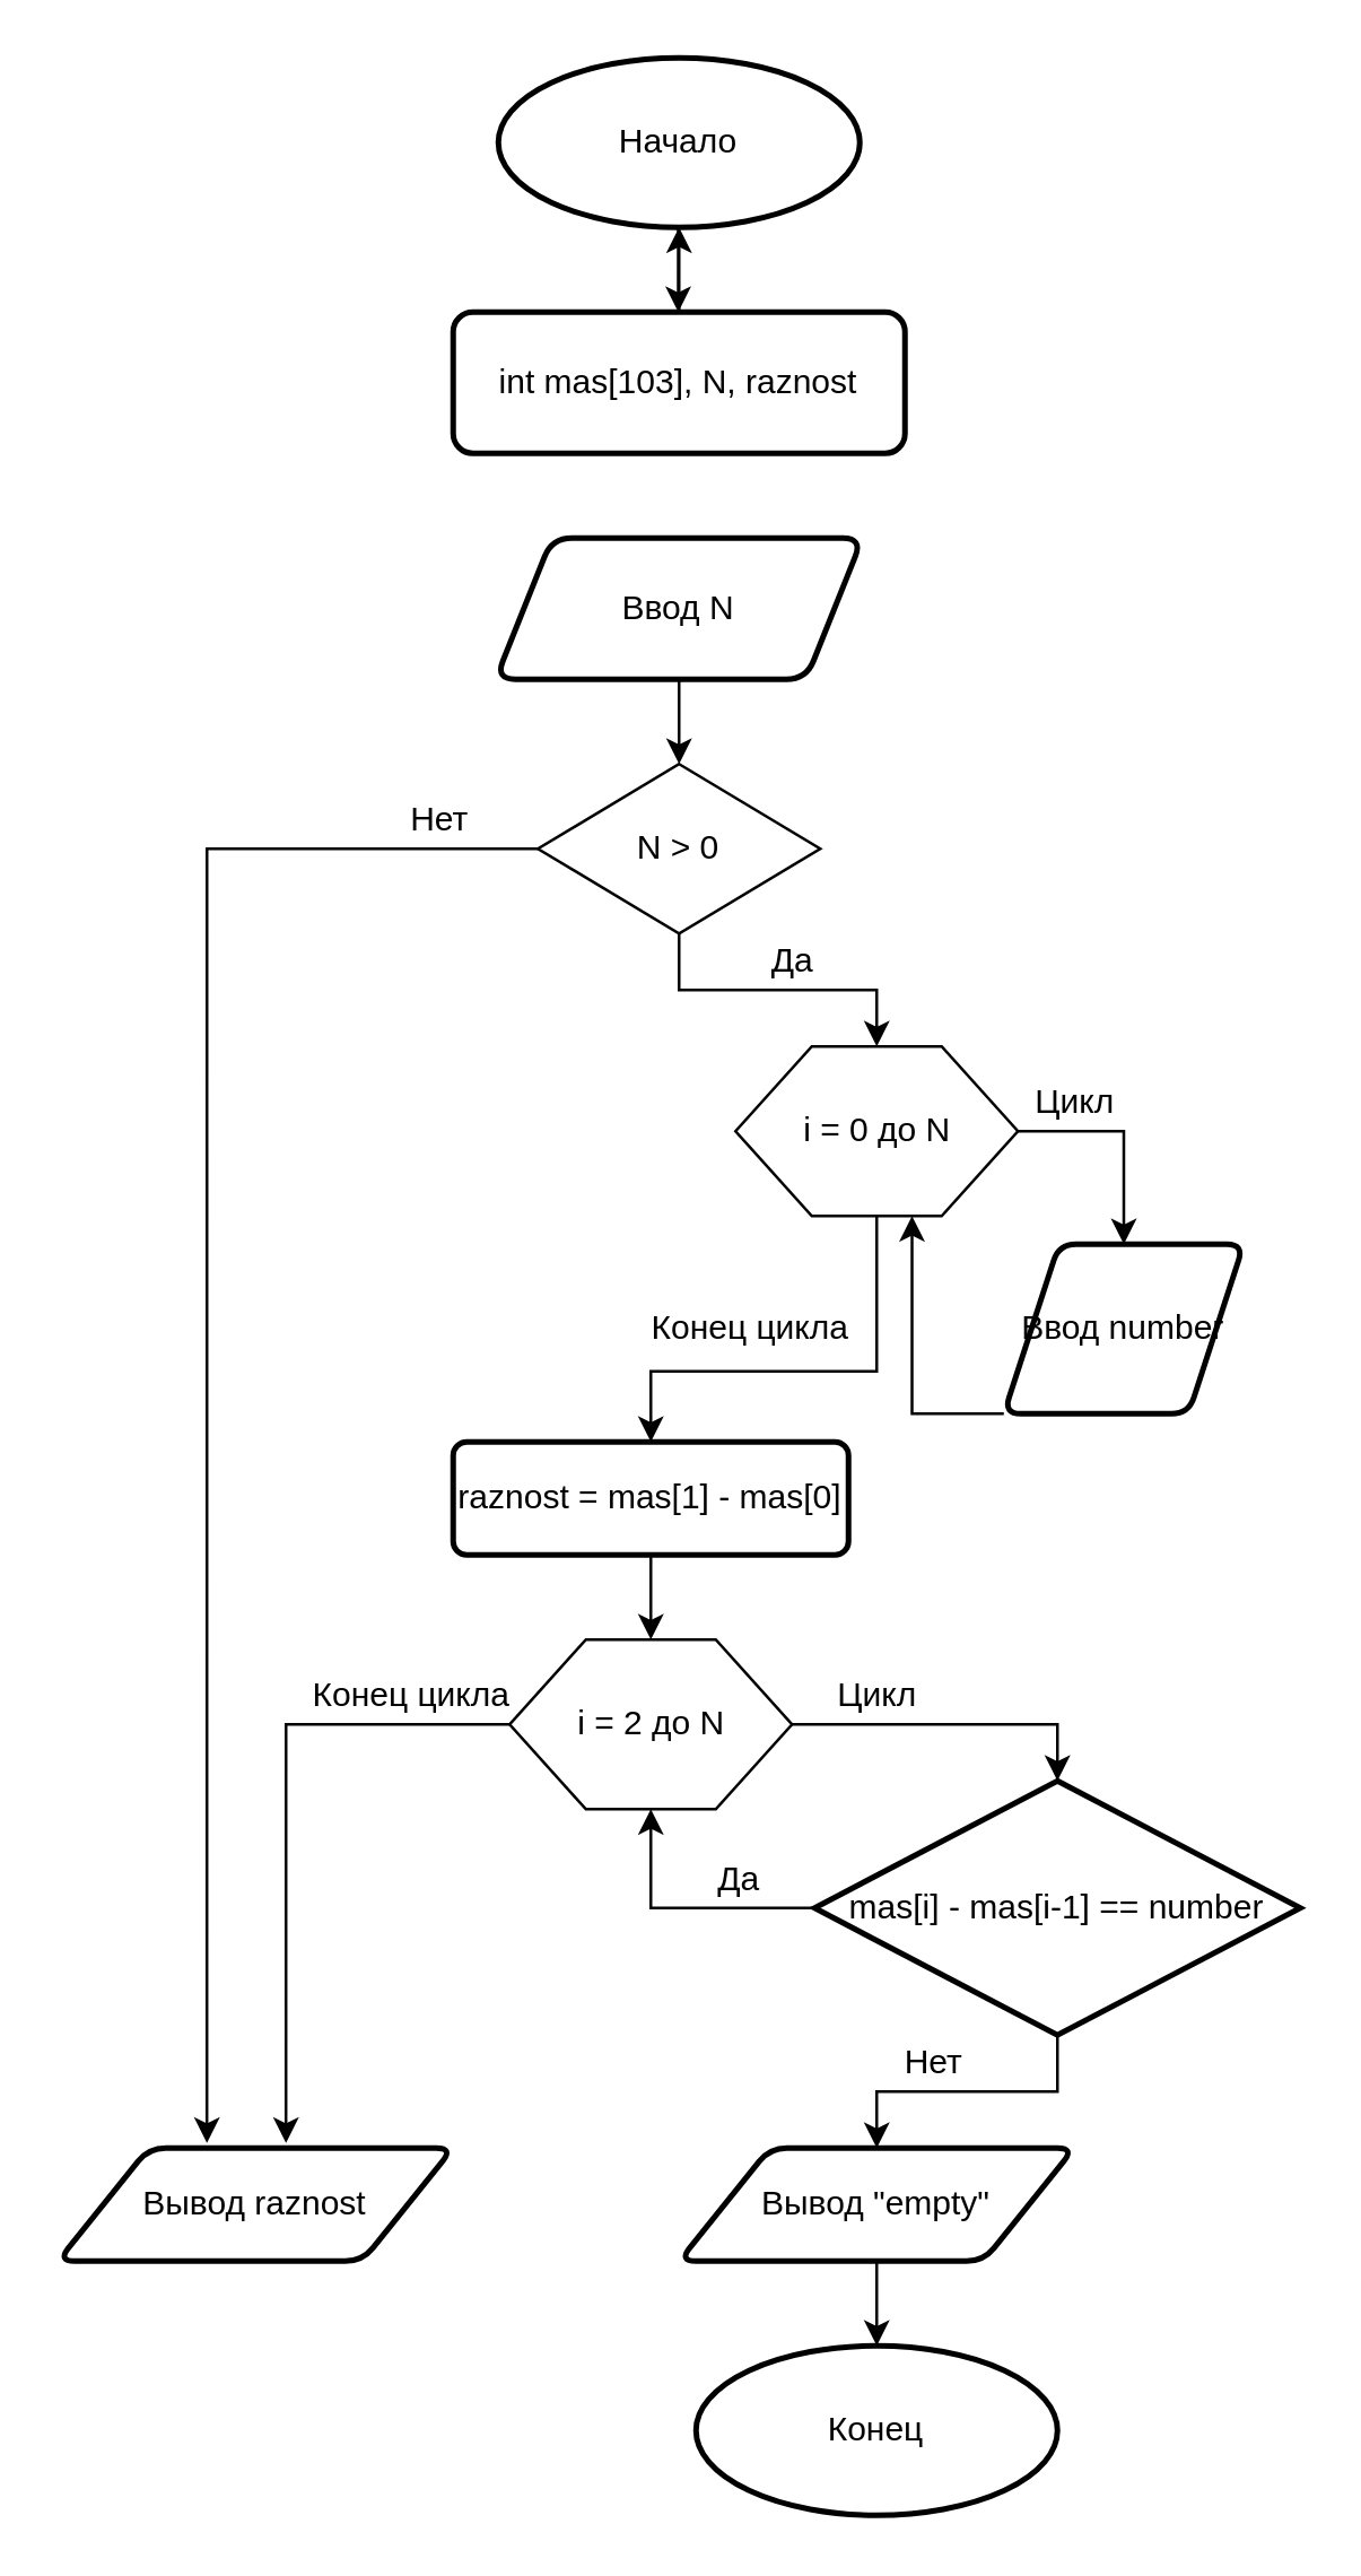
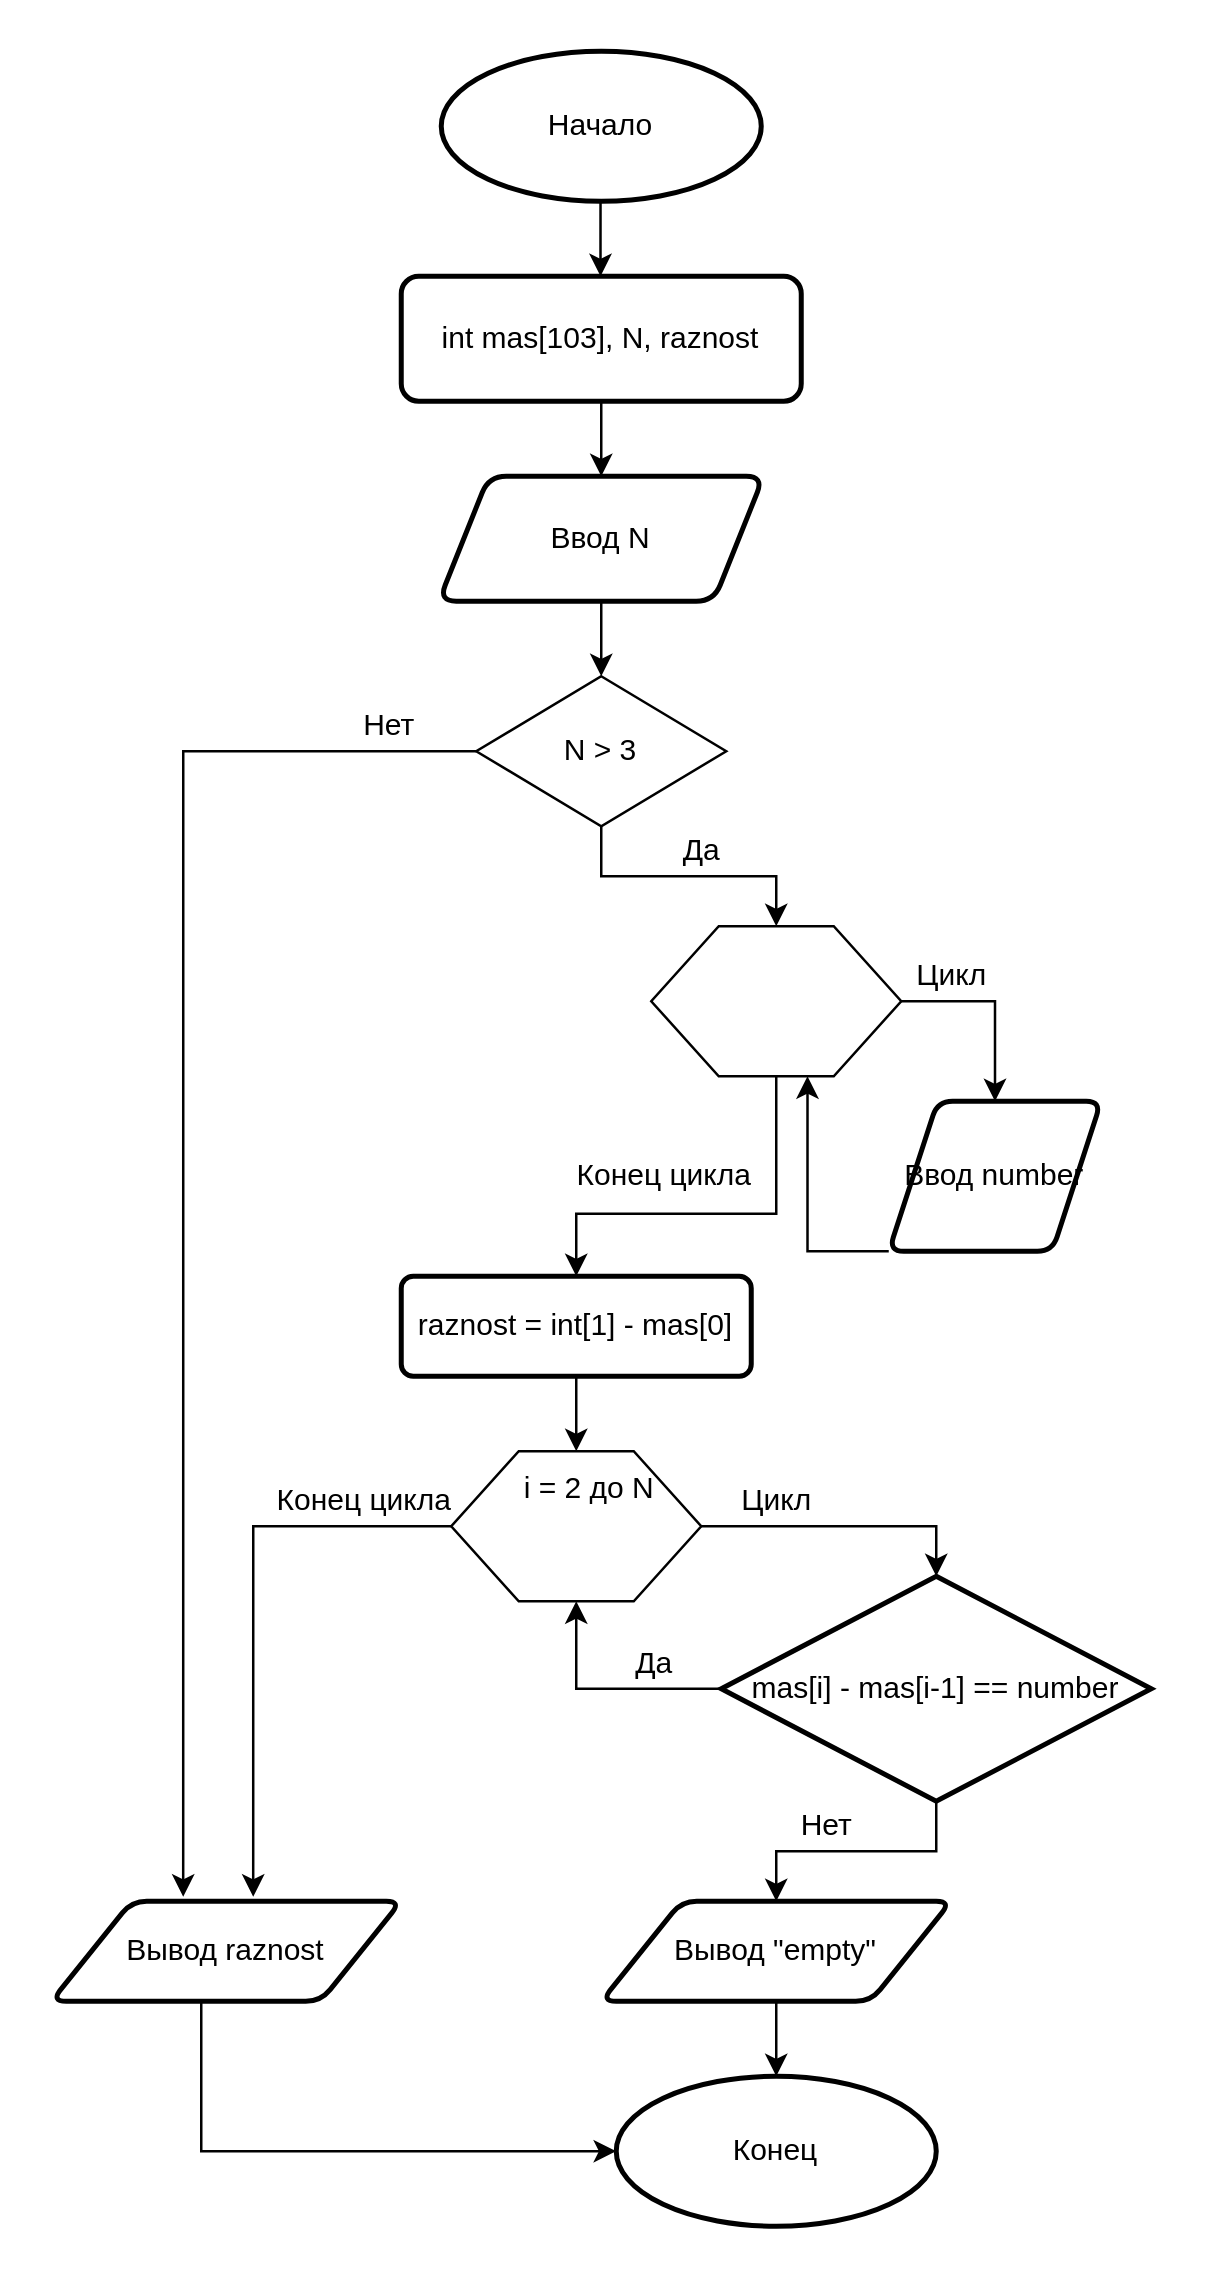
  <mxCell id="0" />
  <mxCell id="1" parent="0" />
  <mxCell id="2" style="edgeStyle=orthogonalEdgeStyle;rounded=0;orthogonalLoop=1;jettySize=auto;html=1;exitX=0.5;exitY=1;exitDx=0;exitDy=0;" parent="1" edge="1"><mxGeometry relative="1" as="geometry"><mxPoint x="239.71" y="110" as="targetPoint" /><mxPoint x="239.71" y="80" as="sourcePoint" /><Array as="points"><mxPoint x="239.71" y="100" /><mxPoint x="239.71" y="100" /></Array></mxGeometry></mxCell>
  <mxCell id="3" value="Цикл" style="text;html=1;align=center;verticalAlign=middle;resizable=0;points=[];autosize=1;strokeColor=none;fillColor=none;" parent="1" vertex="1"><mxGeometry x="360" y="380" width="40" height="20" as="geometry" /></mxCell>
  <mxCell id="4" value="Начало" style="strokeWidth=2;html=1;shape=mxgraph.flowchart.start_2;whiteSpace=wrap;" parent="1" vertex="1"><mxGeometry x="176" y="20" width="128" height="60" as="geometry" /></mxCell>
- <mxCell id="5" value="" style="edgeStyle=orthogonalEdgeStyle;rounded=0;orthogonalLoop=1;jettySize=auto;html=1;" parent="1" source="6" target="4" edge="1"><mxGeometry relative="1" as="geometry" /></mxCell>
+ <mxCell id="5" value="" style="edgeStyle=orthogonalEdgeStyle;rounded=0;orthogonalLoop=1;jettySize=auto;html=1;" parent="1" source="6" target="8" edge="1"><mxGeometry relative="1" as="geometry" /></mxCell>
  <mxCell id="6" value="&lt;span&gt;int mas[103], N, raznost&lt;br&gt;&lt;/span&gt;" style="rounded=1;whiteSpace=wrap;html=1;absoluteArcSize=1;arcSize=14;strokeWidth=2;" parent="1" vertex="1"><mxGeometry x="160" y="110" width="160" height="50" as="geometry" /></mxCell>
  <mxCell id="7" style="edgeStyle=orthogonalEdgeStyle;rounded=0;orthogonalLoop=1;jettySize=auto;html=1;entryX=0.5;entryY=0;entryDx=0;entryDy=0;" parent="1" source="8" edge="1"><mxGeometry relative="1" as="geometry"><mxPoint x="240" y="270" as="targetPoint" /></mxGeometry></mxCell>
  <mxCell id="8" value="Ввод N" style="shape=parallelogram;perimeter=parallelogramPerimeter;whiteSpace=wrap;html=1;fixedSize=1;rounded=1;strokeWidth=2;arcSize=14;" parent="1" vertex="1"><mxGeometry x="175" y="190" width="130" height="50" as="geometry" /></mxCell>
  <mxCell id="9" style="edgeStyle=orthogonalEdgeStyle;rounded=0;orthogonalLoop=1;jettySize=auto;html=1;exitX=1;exitY=0.5;exitDx=0;exitDy=0;entryX=0.5;entryY=0;entryDx=0;entryDy=0;" parent="1" source="11" target="14" edge="1"><mxGeometry relative="1" as="geometry" /></mxCell>
  <mxCell id="10" style="edgeStyle=orthogonalEdgeStyle;rounded=0;orthogonalLoop=1;jettySize=auto;html=1;" parent="1" source="11" edge="1"><mxGeometry relative="1" as="geometry"><mxPoint x="230" y="510" as="targetPoint" /><Array as="points"><mxPoint x="310" y="485" /><mxPoint x="230" y="485" /><mxPoint x="230" y="500" /></Array></mxGeometry></mxCell>
  <mxCell id="11" value="" style="verticalLabelPosition=bottom;verticalAlign=top;html=1;shape=hexagon;perimeter=hexagonPerimeter2;arcSize=6;size=0.27;" parent="1" vertex="1"><mxGeometry x="260" y="370" width="100" height="60" as="geometry" /></mxCell>
- <mxCell id="12" value="i = 0 до N" style="text;html=1;align=center;verticalAlign=middle;resizable=0;points=[];autosize=1;strokeColor=none;fillColor=none;" parent="1" vertex="1"><mxGeometry x="275" y="390" width="70" height="20" as="geometry" /></mxCell>
  <mxCell id="13" value="" style="edgeStyle=orthogonalEdgeStyle;rounded=0;orthogonalLoop=1;jettySize=auto;html=1;entryX=0.625;entryY=1;entryDx=0;entryDy=0;" parent="1" source="14" target="11" edge="1"><mxGeometry relative="1" as="geometry"><mxPoint x="410" y="510" as="targetPoint" /><Array as="points"><mxPoint x="410" y="500" /><mxPoint x="323" y="500" /><mxPoint x="323" y="450" /></Array></mxGeometry></mxCell>
  <mxCell id="14" value="Ввод number" style="shape=parallelogram;html=1;strokeWidth=2;perimeter=parallelogramPerimeter;whiteSpace=wrap;rounded=1;arcSize=12;size=0.23;" parent="1" vertex="1"><mxGeometry x="355" y="440" width="85" height="60" as="geometry" /></mxCell>
  <mxCell id="15" value="Конец цикла" style="text;html=1;align=center;verticalAlign=middle;resizable=0;points=[];autosize=1;strokeColor=none;fillColor=none;" parent="1" vertex="1"><mxGeometry x="220" y="460" width="90" height="20" as="geometry" /></mxCell>
  <mxCell id="16" style="edgeStyle=orthogonalEdgeStyle;rounded=0;orthogonalLoop=1;jettySize=auto;html=1;entryX=0.5;entryY=0;entryDx=0;entryDy=0;" parent="1" source="17" target="19" edge="1"><mxGeometry relative="1" as="geometry" /></mxCell>
- <mxCell id="17" value="raznost = mas[1] - mas[0]" style="whiteSpace=wrap;html=1;rounded=1;strokeWidth=2;arcSize=12;" parent="1" vertex="1"><mxGeometry x="160" y="510" width="140" height="40" as="geometry" /></mxCell>
+ <mxCell id="17" value="raznost = int[1] - mas[0]" style="whiteSpace=wrap;html=1;rounded=1;strokeWidth=2;arcSize=12;" parent="1" vertex="1"><mxGeometry x="160" y="510" width="140" height="40" as="geometry" /></mxCell>
  <mxCell id="18" style="edgeStyle=orthogonalEdgeStyle;rounded=0;orthogonalLoop=1;jettySize=auto;html=1;entryX=0.5;entryY=0;entryDx=0;entryDy=0;entryPerimeter=0;" parent="1" source="19" target="24" edge="1"><mxGeometry relative="1" as="geometry"><mxPoint x="410" y="650" as="targetPoint" /></mxGeometry></mxCell>
  <mxCell id="19" value="" style="verticalLabelPosition=bottom;verticalAlign=top;html=1;shape=hexagon;perimeter=hexagonPerimeter2;arcSize=6;size=0.27;" parent="1" vertex="1"><mxGeometry x="180" y="580" width="100" height="60" as="geometry" /></mxCell>
  <mxCell id="20" style="edgeStyle=orthogonalEdgeStyle;rounded=0;orthogonalLoop=1;jettySize=auto;html=1;entryX=0.577;entryY=-0.045;entryDx=0;entryDy=0;entryPerimeter=0;" parent="1" target="32" edge="1"><mxGeometry relative="1" as="geometry"><mxPoint x="150" y="760" as="targetPoint" /><mxPoint x="180" y="610" as="sourcePoint" /><Array as="points"><mxPoint x="101" y="610" /></Array></mxGeometry></mxCell>
- <mxCell id="21" value="i = 2 до N" style="text;html=1;align=center;verticalAlign=middle;resizable=0;points=[];autosize=1;strokeColor=none;fillColor=none;" parent="1" vertex="1"><mxGeometry x="195" y="600" width="70" height="20" as="geometry" /></mxCell>
+ <mxCell id="21" value="i = 2 до N" style="text;html=1;align=center;verticalAlign=middle;resizable=0;points=[];autosize=1;strokeColor=none;fillColor=none;" parent="1" vertex="1"><mxGeometry x="200" y="585" width="70" height="20" as="geometry" /></mxCell>
  <mxCell id="22" style="edgeStyle=orthogonalEdgeStyle;rounded=0;orthogonalLoop=1;jettySize=auto;html=1;entryX=0.5;entryY=1;entryDx=0;entryDy=0;" parent="1" source="24" target="19" edge="1"><mxGeometry relative="1" as="geometry" /></mxCell>
  <mxCell id="23" style="edgeStyle=orthogonalEdgeStyle;rounded=0;orthogonalLoop=1;jettySize=auto;html=1;entryX=0.5;entryY=0;entryDx=0;entryDy=0;" parent="1" source="24" target="28" edge="1"><mxGeometry relative="1" as="geometry"><mxPoint x="300" y="770" as="targetPoint" /><Array as="points"><mxPoint x="374" y="740" /><mxPoint x="310" y="740" /></Array></mxGeometry></mxCell>
  <mxCell id="24" value="mas[i] - mas[i-1] == number" style="strokeWidth=2;html=1;shape=mxgraph.flowchart.decision;whiteSpace=wrap;" parent="1" vertex="1"><mxGeometry x="288" y="630" width="172" height="90" as="geometry" /></mxCell>
  <mxCell id="25" value="Да" style="text;html=1;align=center;verticalAlign=middle;resizable=0;points=[];autosize=1;strokeColor=none;fillColor=none;" parent="1" vertex="1"><mxGeometry x="246" y="655" width="30" height="20" as="geometry" /></mxCell>
  <mxCell id="26" value="Нет" style="text;html=1;align=center;verticalAlign=middle;resizable=0;points=[];autosize=1;strokeColor=none;fillColor=none;" parent="1" vertex="1"><mxGeometry x="310" y="720" width="40" height="20" as="geometry" /></mxCell>
  <mxCell id="27" style="edgeStyle=orthogonalEdgeStyle;rounded=0;orthogonalLoop=1;jettySize=auto;html=1;" parent="1" source="28" edge="1"><mxGeometry relative="1" as="geometry"><mxPoint x="310" y="830" as="targetPoint" /><Array as="points"><mxPoint x="310" y="825" /><mxPoint x="310" y="825" /></Array></mxGeometry></mxCell>
  <mxCell id="28" value="Вывод &quot;empty&quot;" style="shape=parallelogram;html=1;strokeWidth=2;perimeter=parallelogramPerimeter;whiteSpace=wrap;rounded=1;arcSize=12;size=0.23;" parent="1" vertex="1"><mxGeometry x="240" y="760" width="140" height="40" as="geometry" /></mxCell>
  <mxCell id="29" value="&lt;span style=&quot;color: rgba(0 , 0 , 0 , 0) ; font-family: monospace ; font-size: 0px&quot;&gt;%3CmxGraphModel%3E%3Croot%3E%3CmxCell%20id%3D%220%22%2F%3E%3CmxCell%20id%3D%221%22%20parent%3D%220%22%2F%3E%3CmxCell%20id%3D%222%22%20value%3D%22%D0%9D%D0%B0%D1%87%D0%B0%D0%BB%D0%BE%22%20style%3D%22strokeWidth%3D2%3Bhtml%3D1%3Bshape%3Dmxgraph.flowchart.start_2%3BwhiteSpace%3Dwrap%3B%22%20vertex%3D%221%22%20parent%3D%221%22%3E%3CmxGeometry%20x%3D%22356%22%20y%3D%2230%22%20width%3D%22128%22%20height%3D%2260%22%20as%3D%22geometry%22%2F%3E%3C%2FmxCell%3E%3C%2Froot%3E%3C%2FmxGraphModel%3E&lt;/span&gt;" style="text;html=1;align=center;verticalAlign=middle;resizable=0;points=[];autosize=1;strokeColor=none;fillColor=none;" parent="1" vertex="1"><mxGeometry x="290" y="840" width="20" height="20" as="geometry" /></mxCell>
  <mxCell id="30" value="Конец" style="strokeWidth=2;html=1;shape=mxgraph.flowchart.start_2;whiteSpace=wrap;" parent="1" vertex="1"><mxGeometry x="246" y="830" width="128" height="60" as="geometry" /></mxCell>
+ <mxCell id="31" style="edgeStyle=orthogonalEdgeStyle;rounded=0;orthogonalLoop=1;jettySize=auto;html=1;exitX=0.5;exitY=1;exitDx=0;exitDy=0;" parent="1" source="32" target="30" edge="1"><mxGeometry relative="1" as="geometry"><Array as="points"><mxPoint x="80" y="860" /></Array></mxGeometry></mxCell>
  <mxCell id="32" value="Вывод raznost" style="shape=parallelogram;html=1;strokeWidth=2;perimeter=parallelogramPerimeter;whiteSpace=wrap;rounded=1;arcSize=12;size=0.23;" parent="1" vertex="1"><mxGeometry x="20" y="760" width="140" height="40" as="geometry" /></mxCell>
  <mxCell id="33" style="edgeStyle=orthogonalEdgeStyle;rounded=0;orthogonalLoop=1;jettySize=auto;html=1;entryX=0.5;entryY=0;entryDx=0;entryDy=0;" parent="1" source="35" target="11" edge="1"><mxGeometry relative="1" as="geometry" /></mxCell>
  <mxCell id="34" style="edgeStyle=orthogonalEdgeStyle;rounded=0;orthogonalLoop=1;jettySize=auto;html=1;entryX=0.377;entryY=-0.045;entryDx=0;entryDy=0;entryPerimeter=0;" parent="1" source="35" target="32" edge="1"><mxGeometry relative="1" as="geometry"><Array as="points"><mxPoint x="73" y="300" /></Array><mxPoint x="70" y="760" as="targetPoint" /></mxGeometry></mxCell>
- <mxCell id="35" value="N &amp;gt; 0" style="rhombus;whiteSpace=wrap;html=1;" parent="1" vertex="1"><mxGeometry x="190" y="270" width="100" height="60" as="geometry" /></mxCell>
+ <mxCell id="35" value="N &amp;gt; 3" style="rhombus;whiteSpace=wrap;html=1;" parent="1" vertex="1"><mxGeometry x="190" y="270" width="100" height="60" as="geometry" /></mxCell>
  <mxCell id="36" value="Да" style="text;html=1;align=center;verticalAlign=middle;resizable=0;points=[];autosize=1;strokeColor=none;fillColor=none;" parent="1" vertex="1"><mxGeometry x="265" y="330" width="30" height="20" as="geometry" /></mxCell>
  <mxCell id="37" value="Нет" style="text;html=1;align=center;verticalAlign=middle;resizable=0;points=[];autosize=1;strokeColor=none;fillColor=none;" parent="1" vertex="1"><mxGeometry x="135" y="280" width="40" height="20" as="geometry" /></mxCell>
  <mxCell id="38" value="Цикл" style="text;html=1;align=center;verticalAlign=middle;resizable=0;points=[];autosize=1;strokeColor=none;fillColor=none;" parent="1" vertex="1"><mxGeometry x="290" y="590" width="40" height="20" as="geometry" /></mxCell>
  <mxCell id="39" value="Конец цикла" style="text;html=1;align=center;verticalAlign=middle;resizable=0;points=[];autosize=1;strokeColor=none;fillColor=none;" parent="1" vertex="1"><mxGeometry x="100" y="590" width="90" height="20" as="geometry" /></mxCell>
